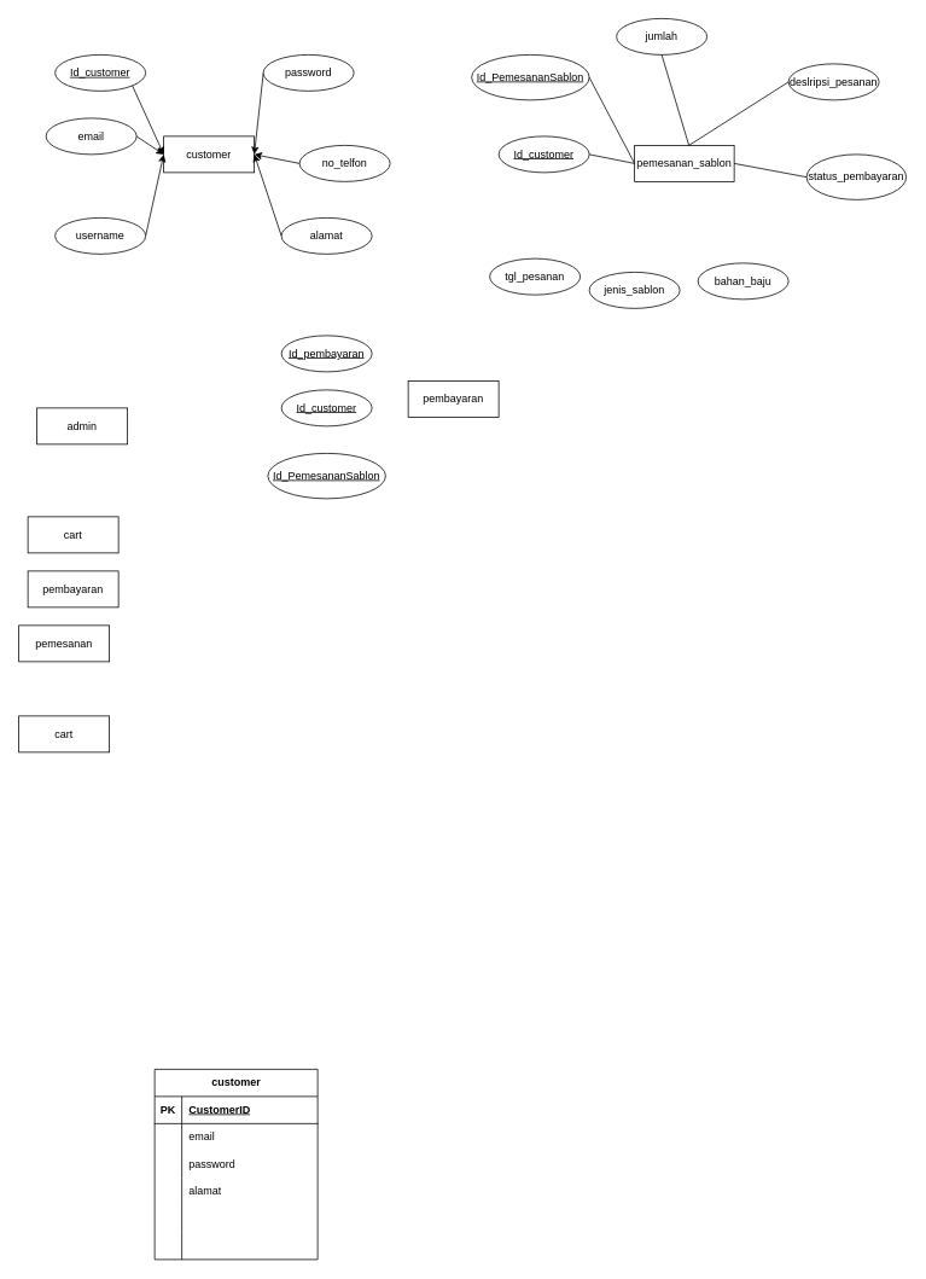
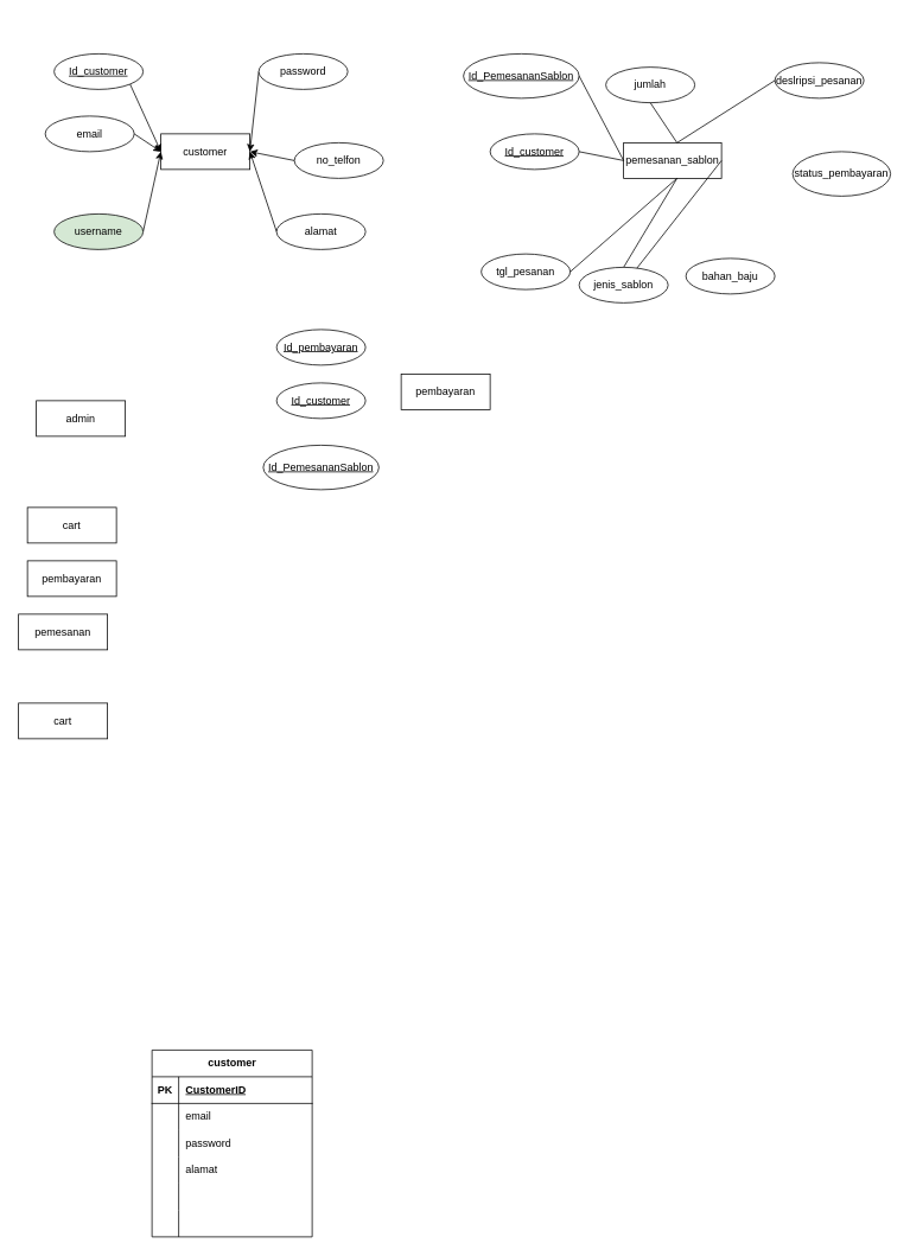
  <mxCell id="0" />
  <mxCell id="1" parent="0" />
  <mxCell id="2" value="customer&lt;br&gt;" style="whiteSpace=wrap;html=1;align=center;" parent="1" vertex="1"><mxGeometry x="180" y="150" width="100" height="40" as="geometry" /></mxCell>
  <mxCell id="3" value="admin" style="whiteSpace=wrap;html=1;align=center;" parent="1" vertex="1"><mxGeometry x="40" y="450" width="100" height="40" as="geometry" /></mxCell>
  <mxCell id="4" value="pemesanan" style="whiteSpace=wrap;html=1;align=center;" parent="1" vertex="1"><mxGeometry x="20" y="690" width="100" height="40" as="geometry" /></mxCell>
  <mxCell id="5" value="pemesanan_sablon" style="whiteSpace=wrap;html=1;align=center;" parent="1" vertex="1"><mxGeometry x="700" y="160" width="110" height="40" as="geometry" /></mxCell>
  <mxCell id="6" value="pembayaran" style="whiteSpace=wrap;html=1;align=center;" parent="1" vertex="1"><mxGeometry x="450" y="420" width="100" height="40" as="geometry" /></mxCell>
  <mxCell id="7" value="pembayaran" style="whiteSpace=wrap;html=1;align=center;" parent="1" vertex="1"><mxGeometry y="630" width="100" height="40" as="geometry" x="30" /></mxCell>
  <mxCell id="8" value="cart" style="whiteSpace=wrap;html=1;align=center;" parent="1" vertex="1"><mxGeometry x="20" y="790" width="100" height="40" as="geometry" /></mxCell>
  <mxCell id="9" value="cart" style="whiteSpace=wrap;html=1;align=center;" parent="1" vertex="1"><mxGeometry y="570" width="100" height="40" as="geometry" x="30" /></mxCell>
  <mxCell id="10" value="customer" style="shape=table;startSize=30;container=1;collapsible=1;childLayout=tableLayout;fixedRows=1;rowLines=0;fontStyle=1;align=center;resizeLast=1;html=1;" parent="1" vertex="1"><mxGeometry x="170" y="1180" width="180" height="210" as="geometry" /></mxCell>
  <mxCell id="11" value="" style="shape=tableRow;horizontal=0;startSize=0;swimlaneHead=0;swimlaneBody=0;fillColor=none;collapsible=0;dropTarget=0;points=[[0,0.5],[1,0.5]];portConstraint=eastwest;top=0;left=0;right=0;bottom=1;" parent="10" vertex="1"><mxGeometry y="30" width="180" height="30" as="geometry" /></mxCell>
  <mxCell id="12" value="PK" style="shape=partialRectangle;connectable=0;fillColor=none;top=0;left=0;bottom=0;right=0;fontStyle=1;overflow=hidden;whiteSpace=wrap;html=1;" parent="11" vertex="1"><mxGeometry width="30" height="30" as="geometry"><mxRectangle width="30" height="30" as="alternateBounds" /></mxGeometry></mxCell>
  <mxCell id="13" value="CustomerID" style="shape=partialRectangle;connectable=0;fillColor=none;top=0;left=0;bottom=0;right=0;align=left;spacingLeft=6;fontStyle=5;overflow=hidden;whiteSpace=wrap;html=1;" parent="11" vertex="1"><mxGeometry x="30" width="150" height="30" as="geometry"><mxRectangle width="150" height="30" as="alternateBounds" /></mxGeometry></mxCell>
  <mxCell id="14" value="" style="shape=tableRow;horizontal=0;startSize=0;swimlaneHead=0;swimlaneBody=0;fillColor=none;collapsible=0;dropTarget=0;points=[[0,0.5],[1,0.5]];portConstraint=eastwest;top=0;left=0;right=0;bottom=0;" parent="10" vertex="1"><mxGeometry y="60" width="180" height="30" as="geometry" /></mxCell>
  <mxCell id="15" value="" style="shape=partialRectangle;connectable=0;fillColor=none;top=0;left=0;bottom=0;right=0;editable=1;overflow=hidden;whiteSpace=wrap;html=1;" parent="14" vertex="1"><mxGeometry width="30" height="30" as="geometry"><mxRectangle width="30" height="30" as="alternateBounds" /></mxGeometry></mxCell>
  <mxCell id="16" value="email" style="shape=partialRectangle;connectable=0;fillColor=none;top=0;left=0;bottom=0;right=0;align=left;spacingLeft=6;overflow=hidden;whiteSpace=wrap;html=1;" parent="14" vertex="1"><mxGeometry x="30" width="150" height="30" as="geometry"><mxRectangle width="150" height="30" as="alternateBounds" /></mxGeometry></mxCell>
  <mxCell id="17" value="" style="shape=tableRow;horizontal=0;startSize=0;swimlaneHead=0;swimlaneBody=0;fillColor=none;collapsible=0;dropTarget=0;points=[[0,0.5],[1,0.5]];portConstraint=eastwest;top=0;left=0;right=0;bottom=0;" parent="10" vertex="1"><mxGeometry y="90" width="180" height="30" as="geometry" /></mxCell>
  <mxCell id="18" value="" style="shape=partialRectangle;connectable=0;fillColor=none;top=0;left=0;bottom=0;right=0;editable=1;overflow=hidden;whiteSpace=wrap;html=1;" parent="17" vertex="1"><mxGeometry width="30" height="30" as="geometry"><mxRectangle width="30" height="30" as="alternateBounds" /></mxGeometry></mxCell>
  <mxCell id="19" value="password" style="shape=partialRectangle;connectable=0;fillColor=none;top=0;left=0;bottom=0;right=0;align=left;spacingLeft=6;overflow=hidden;whiteSpace=wrap;html=1;" parent="17" vertex="1"><mxGeometry x="30" width="150" height="30" as="geometry"><mxRectangle width="150" height="30" as="alternateBounds" /></mxGeometry></mxCell>
  <mxCell id="20" value="" style="shape=tableRow;horizontal=0;startSize=0;swimlaneHead=0;swimlaneBody=0;fillColor=none;collapsible=0;dropTarget=0;points=[[0,0.5],[1,0.5]];portConstraint=eastwest;top=0;left=0;right=0;bottom=0;" parent="10" vertex="1"><mxGeometry y="120" width="180" height="30" as="geometry" /></mxCell>
  <mxCell id="21" value="" style="shape=partialRectangle;connectable=0;fillColor=none;top=0;left=0;bottom=0;right=0;editable=1;overflow=hidden;whiteSpace=wrap;html=1;" parent="20" vertex="1"><mxGeometry width="30" height="30" as="geometry"><mxRectangle width="30" height="30" as="alternateBounds" /></mxGeometry></mxCell>
  <mxCell id="22" value="alamat" style="shape=partialRectangle;connectable=0;fillColor=none;top=0;left=0;bottom=0;right=0;align=left;spacingLeft=6;overflow=hidden;whiteSpace=wrap;html=1;" parent="20" vertex="1"><mxGeometry x="30" width="150" height="30" as="geometry"><mxRectangle width="150" height="30" as="alternateBounds" /></mxGeometry></mxCell>
  <mxCell id="23" style="shape=tableRow;horizontal=0;startSize=0;swimlaneHead=0;swimlaneBody=0;fillColor=none;collapsible=0;dropTarget=0;points=[[0,0.5],[1,0.5]];portConstraint=eastwest;top=0;left=0;right=0;bottom=0;" parent="10" vertex="1"><mxGeometry y="150" width="180" height="30" as="geometry" /></mxCell>
  <mxCell id="24" style="shape=partialRectangle;connectable=0;fillColor=none;top=0;left=0;bottom=0;right=0;editable=1;overflow=hidden;whiteSpace=wrap;html=1;" parent="23" vertex="1"><mxGeometry width="30" height="30" as="geometry"><mxRectangle width="30" height="30" as="alternateBounds" /></mxGeometry></mxCell>
  <mxCell id="25" style="shape=partialRectangle;connectable=0;fillColor=none;top=0;left=0;bottom=0;right=0;align=left;spacingLeft=6;overflow=hidden;whiteSpace=wrap;html=1;" parent="23" vertex="1"><mxGeometry x="30" width="150" height="30" as="geometry"><mxRectangle width="150" height="30" as="alternateBounds" /></mxGeometry></mxCell>
  <mxCell id="26" style="shape=tableRow;horizontal=0;startSize=0;swimlaneHead=0;swimlaneBody=0;fillColor=none;collapsible=0;dropTarget=0;points=[[0,0.5],[1,0.5]];portConstraint=eastwest;top=0;left=0;right=0;bottom=0;" parent="10" vertex="1"><mxGeometry y="180" width="180" height="30" as="geometry" /></mxCell>
  <mxCell id="27" style="shape=partialRectangle;connectable=0;fillColor=none;top=0;left=0;bottom=0;right=0;editable=1;overflow=hidden;whiteSpace=wrap;html=1;" parent="26" vertex="1"><mxGeometry width="30" height="30" as="geometry"><mxRectangle width="30" height="30" as="alternateBounds" /></mxGeometry></mxCell>
  <mxCell id="28" style="shape=partialRectangle;connectable=0;fillColor=none;top=0;left=0;bottom=0;right=0;align=left;spacingLeft=6;overflow=hidden;whiteSpace=wrap;html=1;" parent="26" vertex="1"><mxGeometry x="30" width="150" height="30" as="geometry"><mxRectangle width="150" height="30" as="alternateBounds" /></mxGeometry></mxCell>
  <mxCell id="29" style="rounded=0;orthogonalLoop=1;jettySize=auto;html=1;exitX=1;exitY=1;exitDx=0;exitDy=0;entryX=0;entryY=0.5;entryDx=0;entryDy=0;" parent="1" source="30" target="2" edge="1"><mxGeometry relative="1" as="geometry" /></mxCell>
  <mxCell id="30" value="Id_customer" style="ellipse;whiteSpace=wrap;html=1;align=center;fontStyle=4;" parent="1" vertex="1"><mxGeometry x="60" y="60" width="100" height="40" as="geometry" /></mxCell>
  <mxCell id="31" style="rounded=0;orthogonalLoop=1;jettySize=auto;html=1;exitX=1;exitY=0.5;exitDx=0;exitDy=0;entryX=0;entryY=0.5;entryDx=0;entryDy=0;" parent="1" source="32" target="2" edge="1"><mxGeometry relative="1" as="geometry" /></mxCell>
- <mxCell id="32" value="username" style="ellipse;whiteSpace=wrap;html=1;align=center;" parent="1" vertex="1"><mxGeometry x="60" y="240" width="100" height="40" as="geometry" /></mxCell>
+ <mxCell id="32" value="username" style="ellipse;whiteSpace=wrap;html=1;align=center;fillColor=#d5e8d4;" parent="1" vertex="1"><mxGeometry x="60" y="240" width="100" height="40" as="geometry" /></mxCell>
  <mxCell id="33" style="rounded=0;orthogonalLoop=1;jettySize=auto;html=1;exitX=1;exitY=0.5;exitDx=0;exitDy=0;entryX=0;entryY=0.5;entryDx=0;entryDy=0;" parent="1" source="34" target="2" edge="1"><mxGeometry relative="1" as="geometry" /></mxCell>
  <mxCell id="34" value="email" style="ellipse;whiteSpace=wrap;html=1;align=center;" parent="1" vertex="1"><mxGeometry x="50" y="130" width="100" height="40" as="geometry" /></mxCell>
  <mxCell id="35" style="rounded=0;orthogonalLoop=1;jettySize=auto;html=1;exitX=0;exitY=0.5;exitDx=0;exitDy=0;entryX=1;entryY=0.5;entryDx=0;entryDy=0;" parent="1" source="36" target="2" edge="1"><mxGeometry relative="1" as="geometry" /></mxCell>
  <mxCell id="36" value="password" style="ellipse;whiteSpace=wrap;html=1;align=center;" parent="1" vertex="1"><mxGeometry x="290" y="60" width="100" height="40" as="geometry" /></mxCell>
  <mxCell id="37" style="rounded=0;orthogonalLoop=1;jettySize=auto;html=1;exitX=0;exitY=0.5;exitDx=0;exitDy=0;entryX=1;entryY=0.5;entryDx=0;entryDy=0;" parent="1" source="38" target="2" edge="1"><mxGeometry relative="1" as="geometry" /></mxCell>
  <mxCell id="38" value="alamat" style="ellipse;whiteSpace=wrap;html=1;align=center;" parent="1" vertex="1"><mxGeometry x="310" y="240" width="100" height="40" as="geometry" /></mxCell>
  <mxCell id="39" style="rounded=0;orthogonalLoop=1;jettySize=auto;html=1;exitX=0;exitY=0.5;exitDx=0;exitDy=0;" parent="1" source="40" edge="1"><mxGeometry relative="1" as="geometry"><mxPoint x="280" y="170" as="targetPoint" /></mxGeometry></mxCell>
  <mxCell id="40" value="no_telfon" style="ellipse;whiteSpace=wrap;html=1;align=center;" parent="1" vertex="1"><mxGeometry x="330" y="160" width="100" height="40" as="geometry" /></mxCell>
  <mxCell id="41" value="Id_PemesananSablon" style="ellipse;whiteSpace=wrap;html=1;align=center;fontStyle=4;" parent="1" vertex="1"><mxGeometry x="520" y="60" width="130" height="50" as="geometry" /></mxCell>
  <mxCell id="42" value="tgl_pesanan" style="ellipse;whiteSpace=wrap;html=1;align=center;" parent="1" vertex="1"><mxGeometry x="540" y="285" width="100" height="40" as="geometry" /></mxCell>
  <mxCell id="43" value="jenis_sablon" style="ellipse;whiteSpace=wrap;html=1;align=center;" parent="1" vertex="1"><mxGeometry x="650" y="300" width="100" height="40" as="geometry" /></mxCell>
- <mxCell id="44" value="jumlah" style="ellipse;whiteSpace=wrap;html=1;align=center;" parent="1" vertex="1"><mxGeometry x="680" y="20" width="100" height="40" as="geometry" /></mxCell>
+ <mxCell id="44" value="jumlah" style="ellipse;whiteSpace=wrap;html=1;align=center;" parent="1" vertex="1"><mxGeometry x="680" y="75" width="100" height="40" as="geometry" /></mxCell>
  <mxCell id="45" value="deslripsi_pesanan" style="ellipse;whiteSpace=wrap;html=1;align=center;" parent="1" vertex="1"><mxGeometry x="870" y="70" width="100" height="40" as="geometry" /></mxCell>
  <mxCell id="46" value="" style="endArrow=none;html=1;rounded=0;entryX=1;entryY=0.5;entryDx=0;entryDy=0;exitX=1;exitY=0.5;exitDx=0;exitDy=0;" edge="1" parent="1" target="41"><mxGeometry relative="1" as="geometry"><mxPoint x="650" y="170" as="sourcePoint" /><mxPoint x="600" y="180" as="targetPoint" /><Array as="points"><mxPoint x="700" y="180" /></Array></mxGeometry></mxCell>
  <mxCell id="47" value="Id_customer" style="ellipse;whiteSpace=wrap;html=1;align=center;fontStyle=4;" vertex="1" parent="1"><mxGeometry x="550" y="150" width="100" height="40" as="geometry" /></mxCell>
+ <mxCell id="48" value="" style="endArrow=none;html=1;rounded=0;entryX=1;entryY=0.5;entryDx=0;entryDy=0;exitX=0.5;exitY=0;exitDx=0;exitDy=0;" edge="1" parent="1" source="43" target="42"><mxGeometry relative="1" as="geometry"><mxPoint x="360" y="180" as="sourcePoint" /><mxPoint x="520" y="180" as="targetPoint" /><Array as="points"><mxPoint x="760" y="200" /></Array></mxGeometry></mxCell>
  <mxCell id="49" value="" style="endArrow=none;html=1;rounded=0;exitX=0.5;exitY=1;exitDx=0;exitDy=0;entryX=0;entryY=0.5;entryDx=0;entryDy=0;" edge="1" parent="1" source="44" target="45"><mxGeometry relative="1" as="geometry"><mxPoint x="700" y="180" as="sourcePoint" /><mxPoint x="860" y="100" as="targetPoint" /><Array as="points"><mxPoint x="760" y="160" /></Array></mxGeometry></mxCell>
  <mxCell id="50" value="Id_customer" style="ellipse;whiteSpace=wrap;html=1;align=center;fontStyle=4;" vertex="1" parent="1"><mxGeometry x="310" y="430" width="100" height="40" as="geometry" /></mxCell>
  <mxCell id="51" value="Id_pembayaran" style="ellipse;whiteSpace=wrap;html=1;align=center;fontStyle=4;" vertex="1" parent="1"><mxGeometry x="310" y="370" width="100" height="40" as="geometry" /></mxCell>
  <mxCell id="52" value="status_pembayaran" style="ellipse;whiteSpace=wrap;html=1;align=center;" vertex="1" parent="1"><mxGeometry x="890" y="170" width="110" height="50" as="geometry" /></mxCell>
- <mxCell id="53" value="" style="endArrow=none;html=1;rounded=0;entryX=0;entryY=0.5;entryDx=0;entryDy=0;exitX=1;exitY=0.5;exitDx=0;exitDy=0;" edge="1" parent="1" source="5" target="52"><mxGeometry relative="1" as="geometry"><mxPoint x="830" y="190" as="sourcePoint" /><mxPoint x="720" y="200" as="targetPoint" /></mxGeometry></mxCell>
+ <mxCell id="53" value="" style="endArrow=none;html=1;rounded=0;exitX=1;exitY=0.5;exitDx=0;exitDy=0;" edge="1" parent="1" source="5" target="43"><mxGeometry relative="1" as="geometry"><mxPoint x="830" y="190" as="sourcePoint" /><mxPoint x="720" y="200" as="targetPoint" /></mxGeometry></mxCell>
  <mxCell id="54" value="bahan_baju" style="ellipse;whiteSpace=wrap;html=1;align=center;" vertex="1" parent="1"><mxGeometry x="770" y="290" width="100" height="40" as="geometry" /></mxCell>
  <mxCell id="55" value="Id_PemesananSablon" style="ellipse;whiteSpace=wrap;html=1;align=center;fontStyle=4;" vertex="1" parent="1"><mxGeometry x="295" y="500" width="130" height="50" as="geometry" /></mxCell>
